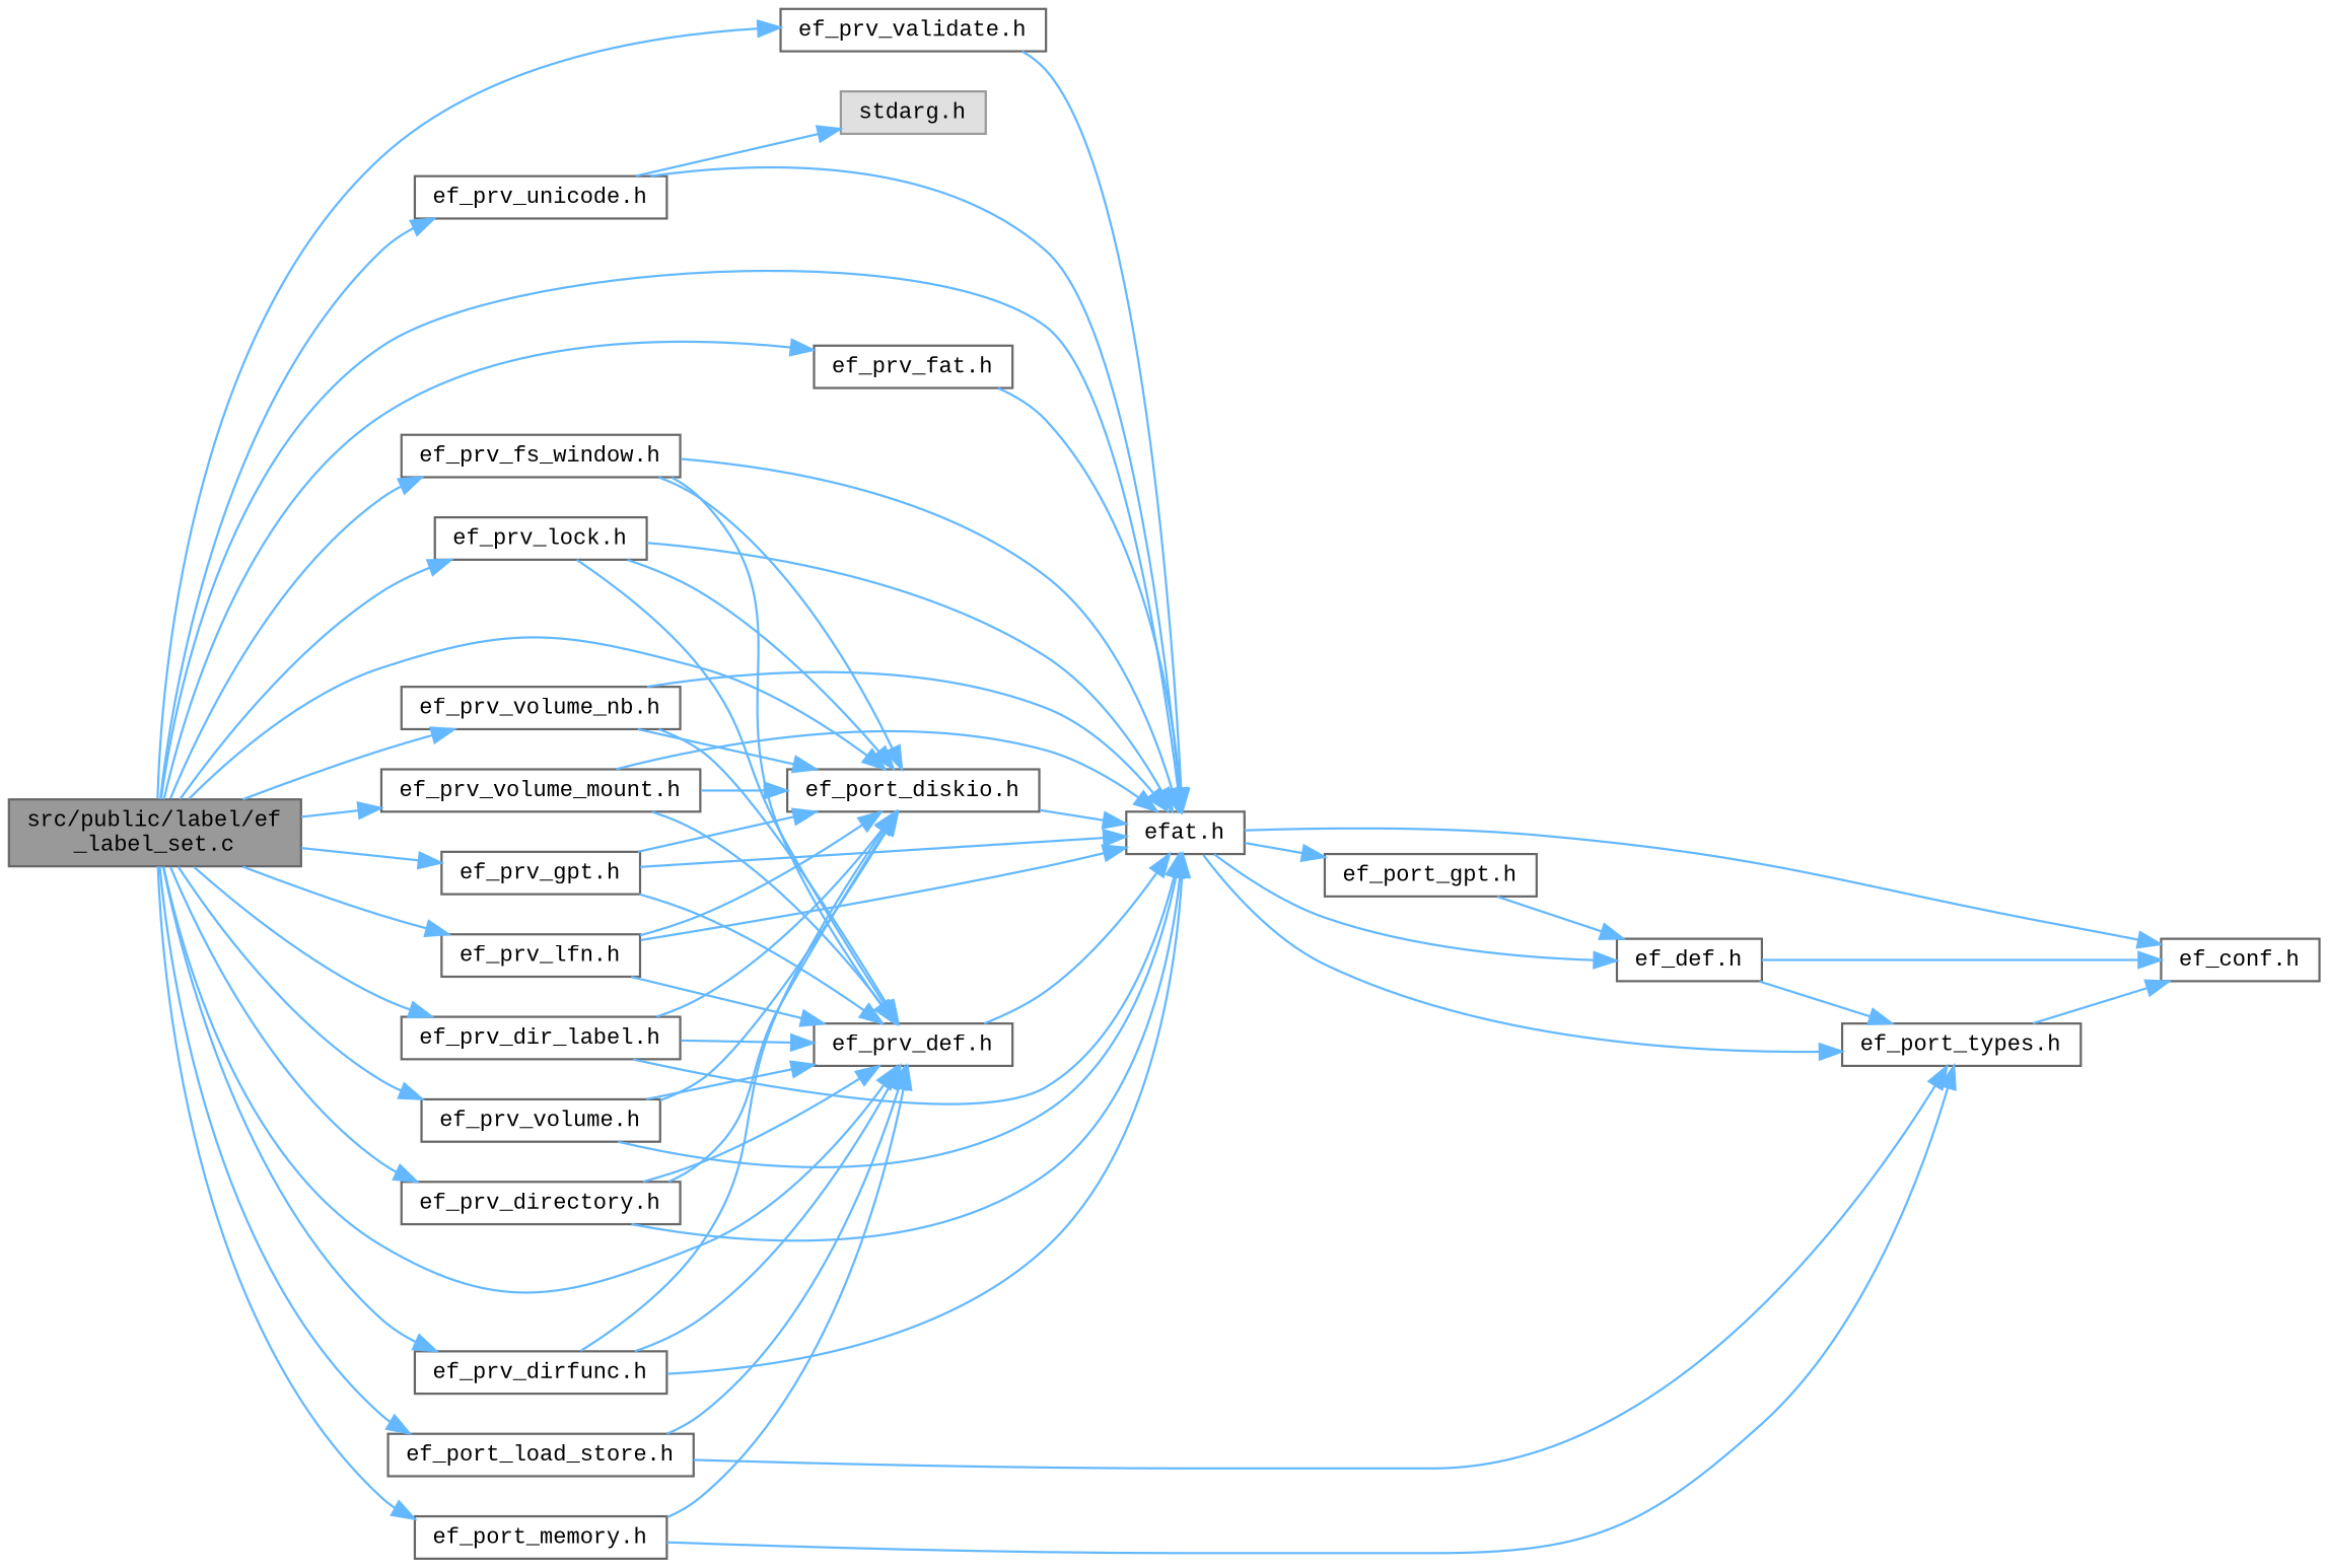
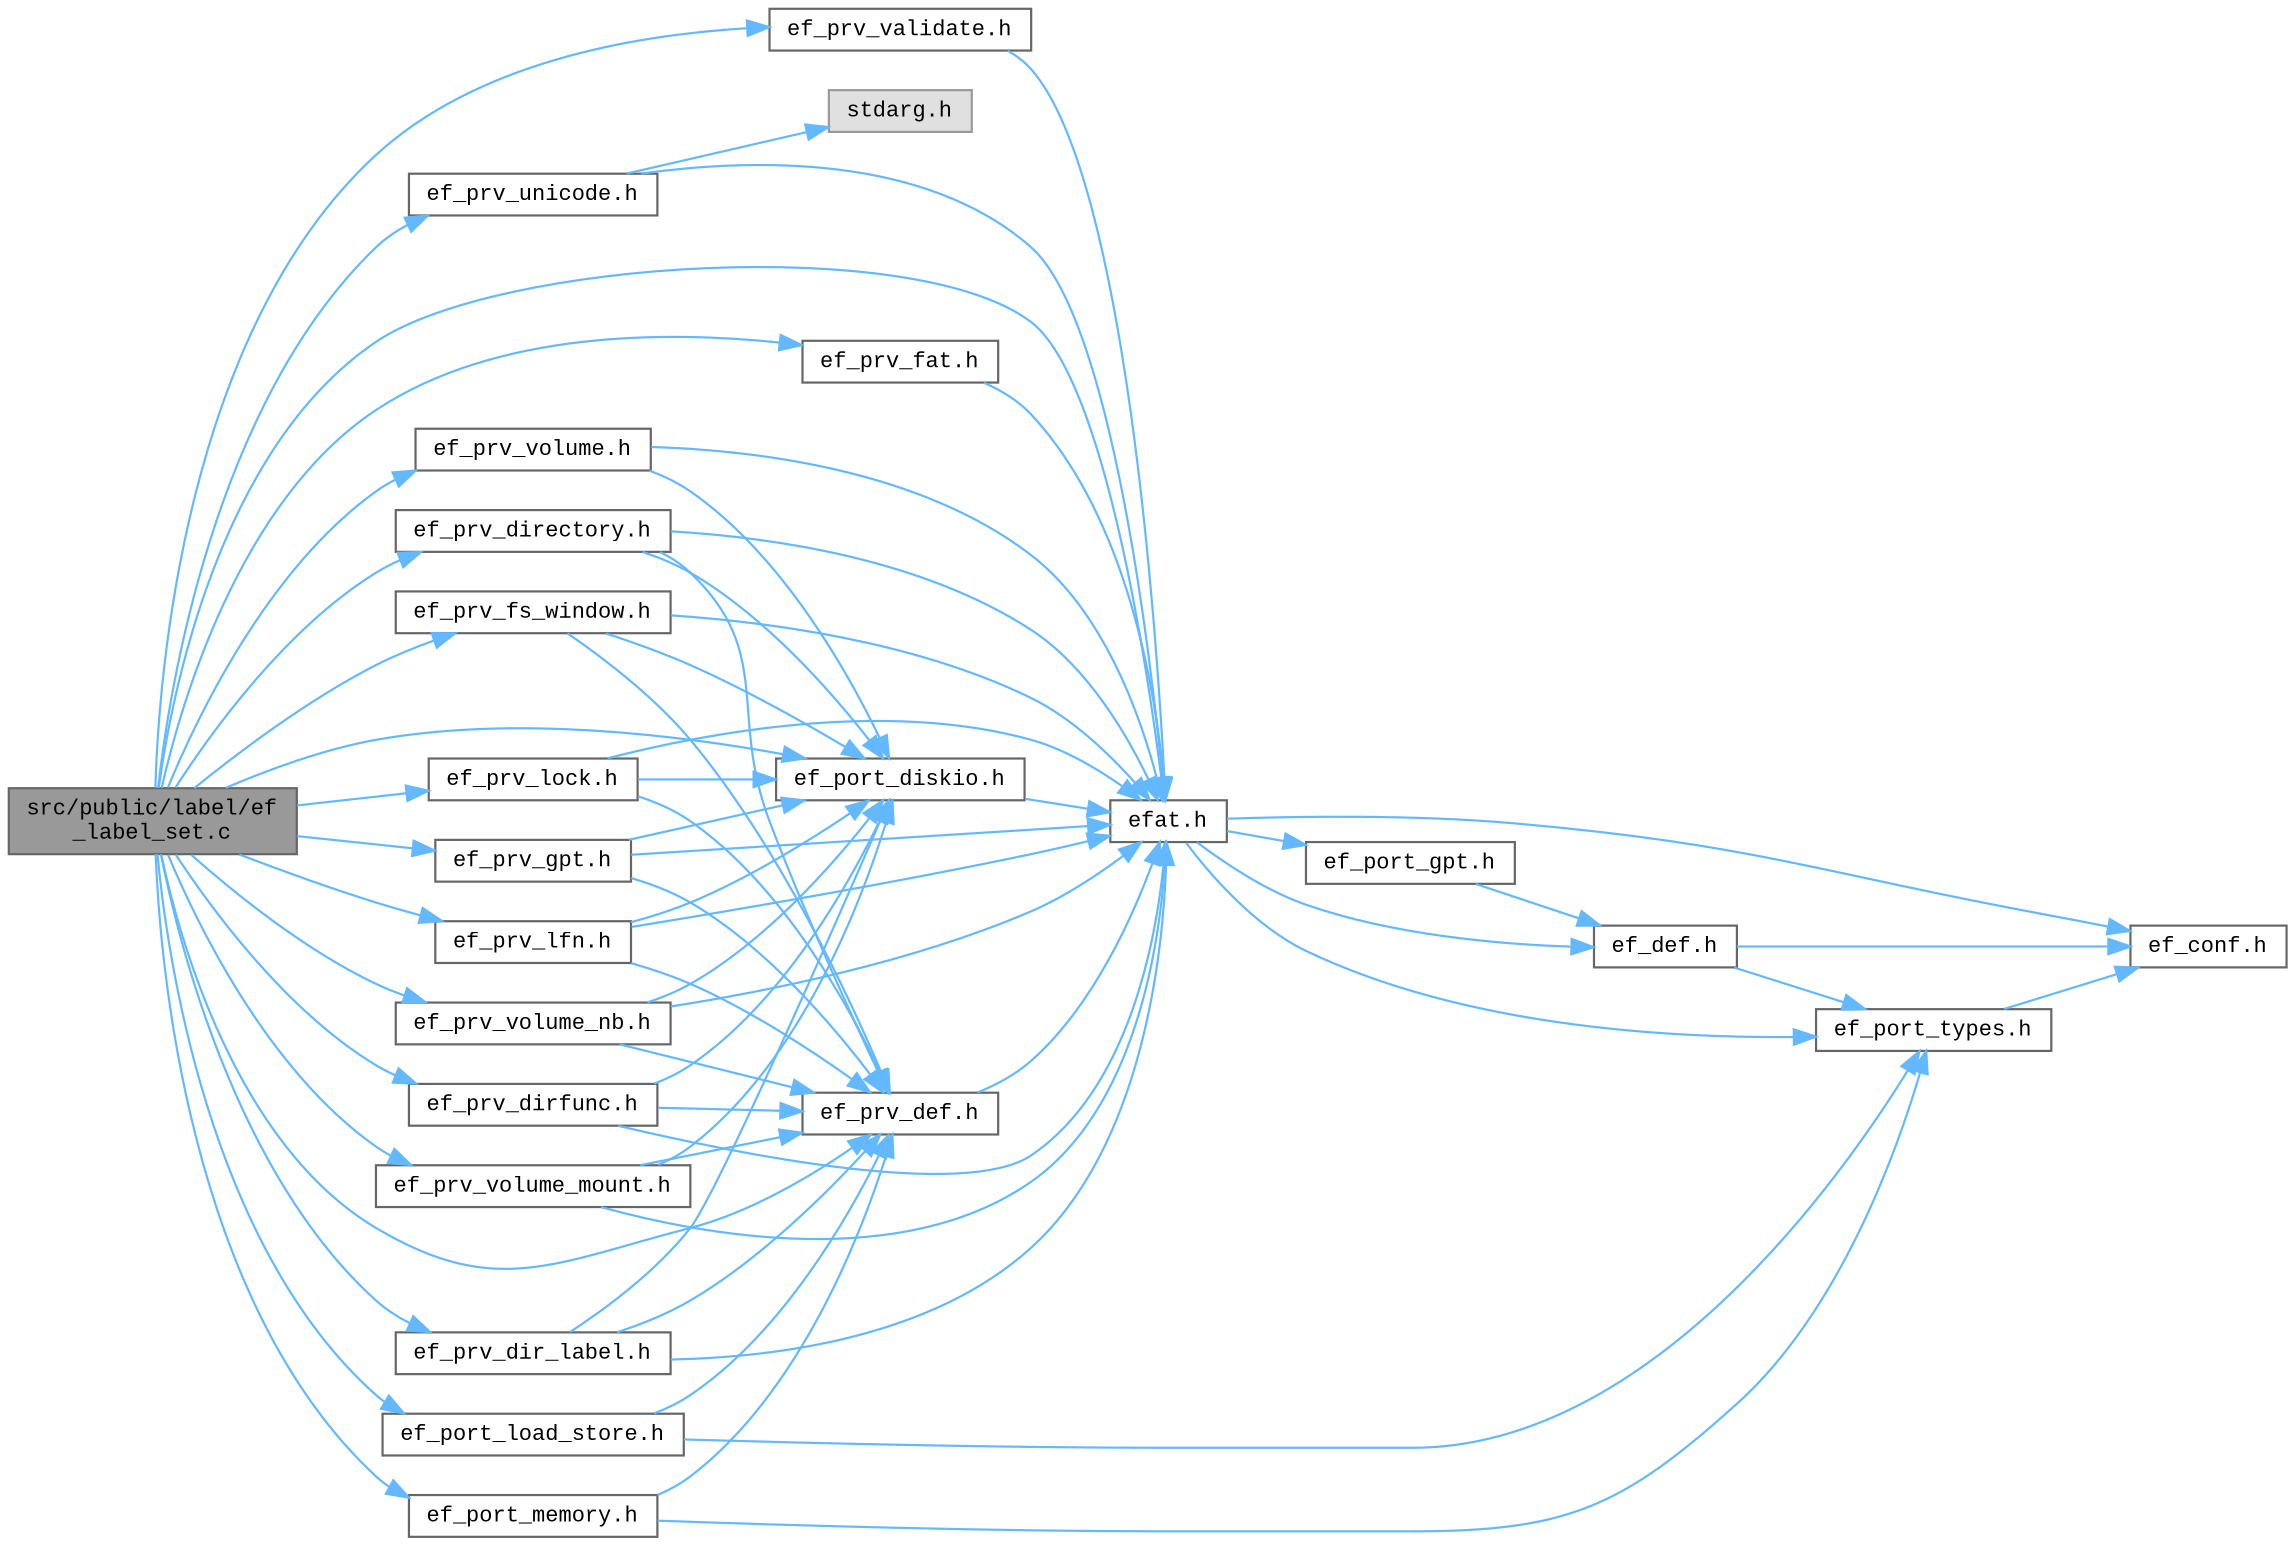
  digraph {
    fontname="Liberation Mono"
    rankdir=LR
    node [color=grey40 fillcolor=white fontname="Liberation Mono" fontsize=10 shape=box style=filled]
    edge [color=steelblue1 fontname="Liberation Mono" fontsize=10 labelfontname=Helvetica labelfontsize=10 style=solid]
    n1 [color=gray40 fillcolor=grey60 fontcolor=black height=0.2 label="src/public/label/ef\l_label_set.c" width=0.4]
    n2 [height=0.2 label="ef_port_load_store.h" width=0.4]
    n3 [height=0.2 label="ef_prv_def.h" width=0.4]
    n4 [height=0.2 label="efat.h" width=0.4]
    n5 [height=0.2 label="ef_port_memory.h" width=0.4]
    n6 [height=0.2 label="ef_prv_fat.h" width=0.4]
    n7 [height=0.2 label="ef_prv_volume_mount.h" width=0.4]
    n8 [height=0.2 label="ef_port_diskio.h" width=0.4]
    n9 [height=0.2 label="ef_prv_directory.h" width=0.4]
    n10 [height=0.2 label="ef_prv_dirfunc.h" width=0.4]
    n11 [height=0.2 label="ef_prv_dir_label.h" width=0.4]
    n12 [height=0.2 label="ef_prv_fs_window.h" width=0.4]
    n13 [height=0.2 label="ef_prv_lock.h" width=0.4]
    n14 [height=0.2 label="ef_prv_volume.h" width=0.4]
    n15 [height=0.2 label="ef_prv_gpt.h" width=0.4]
    n16 [height=0.2 label="ef_prv_lfn.h" width=0.4]
    n17 [height=0.2 label="ef_prv_unicode.h" width=0.4]
    n18 [height=0.2 label="ef_prv_validate.h" width=0.4]
    n19 [height=0.2 label="ef_prv_volume_nb.h" width=0.4]
    n20 [height=0.2 label="ef_port_types.h" width=0.4]
    n21 [height=0.2 label="ef_def.h" width=0.4]
    n22 [height=0.2 label="ef_conf.h" width=0.4]
    n23 [height=0.2 label="ef_port_gpt.h" width=0.4]
    n24 [color=grey60 fillcolor="#E0E0E0" height=0.2 label="stdarg.h" width=0.4]
    n1 -> n2
    n1 -> n3
    n1 -> n4
    n1 -> n5
    n1 -> n6
    n1 -> n7
    n1 -> n8
    n1 -> n9
    n1 -> n10
    n1 -> n11
    n1 -> n12
    n1 -> n13
    n1 -> n14
    n1 -> n15
    n1 -> n16
    n1 -> n17
    n1 -> n18
    n1 -> n19
    n2 -> n3
    n2 -> n20
    n3 -> n4
    n4 -> n20
    n4 -> n21
    n4 -> n22
    n4 -> n23
    n5 -> n3
    n5 -> n20
    n6 -> n4
    n7 -> n3
    n7 -> n4
    n7 -> n8
    n8 -> n4
    n9 -> n3
    n9 -> n4
    n9 -> n8
    n10 -> n3
    n10 -> n4
    n10 -> n8
    n11 -> n3
    n11 -> n4
    n11 -> n8
    n12 -> n3
    n12 -> n4
    n12 -> n8
    n13 -> n3
    n13 -> n4
    n13 -> n8
-   n14 -> n3
    n14 -> n4
    n14 -> n8
    n15 -> n3
    n15 -> n4
    n15 -> n8
    n16 -> n3
    n16 -> n4
    n16 -> n8
    n17 -> n4
    n17 -> n24
    n18 -> n4
    n19 -> n3
    n19 -> n4
    n19 -> n8
    n20 -> n22
    n21 -> n20
    n21 -> n22
    n23 -> n21
  }
